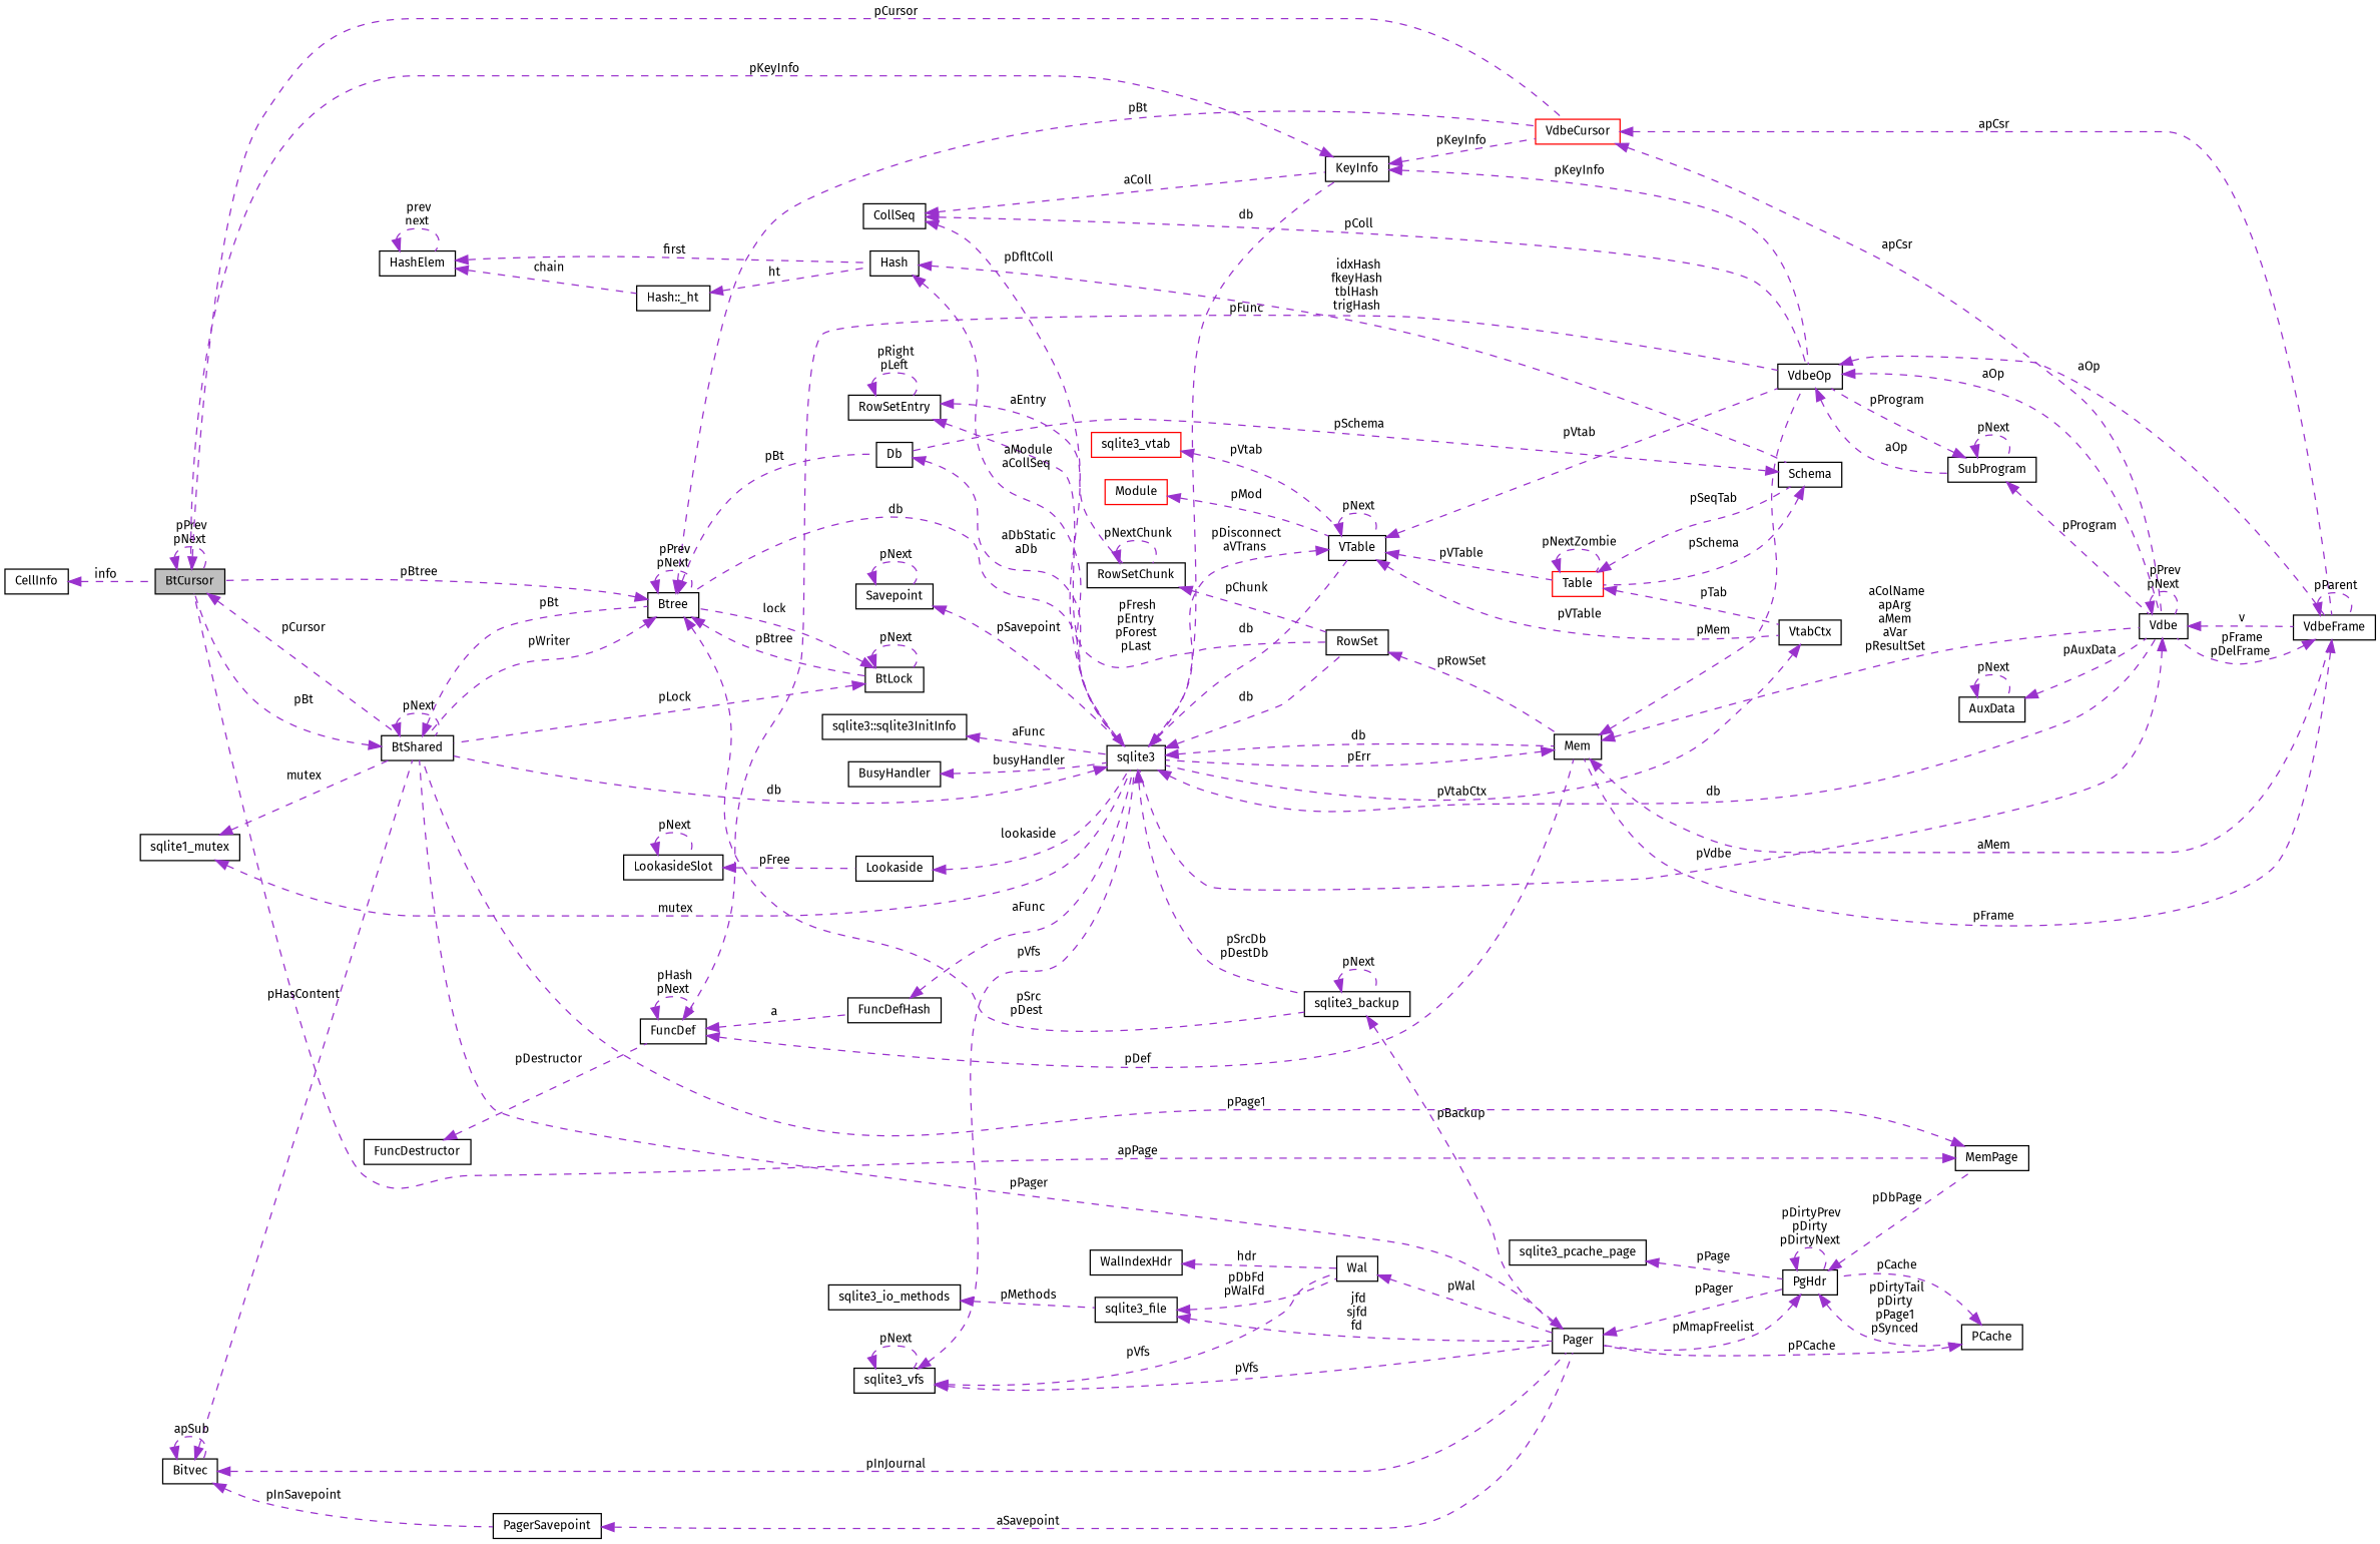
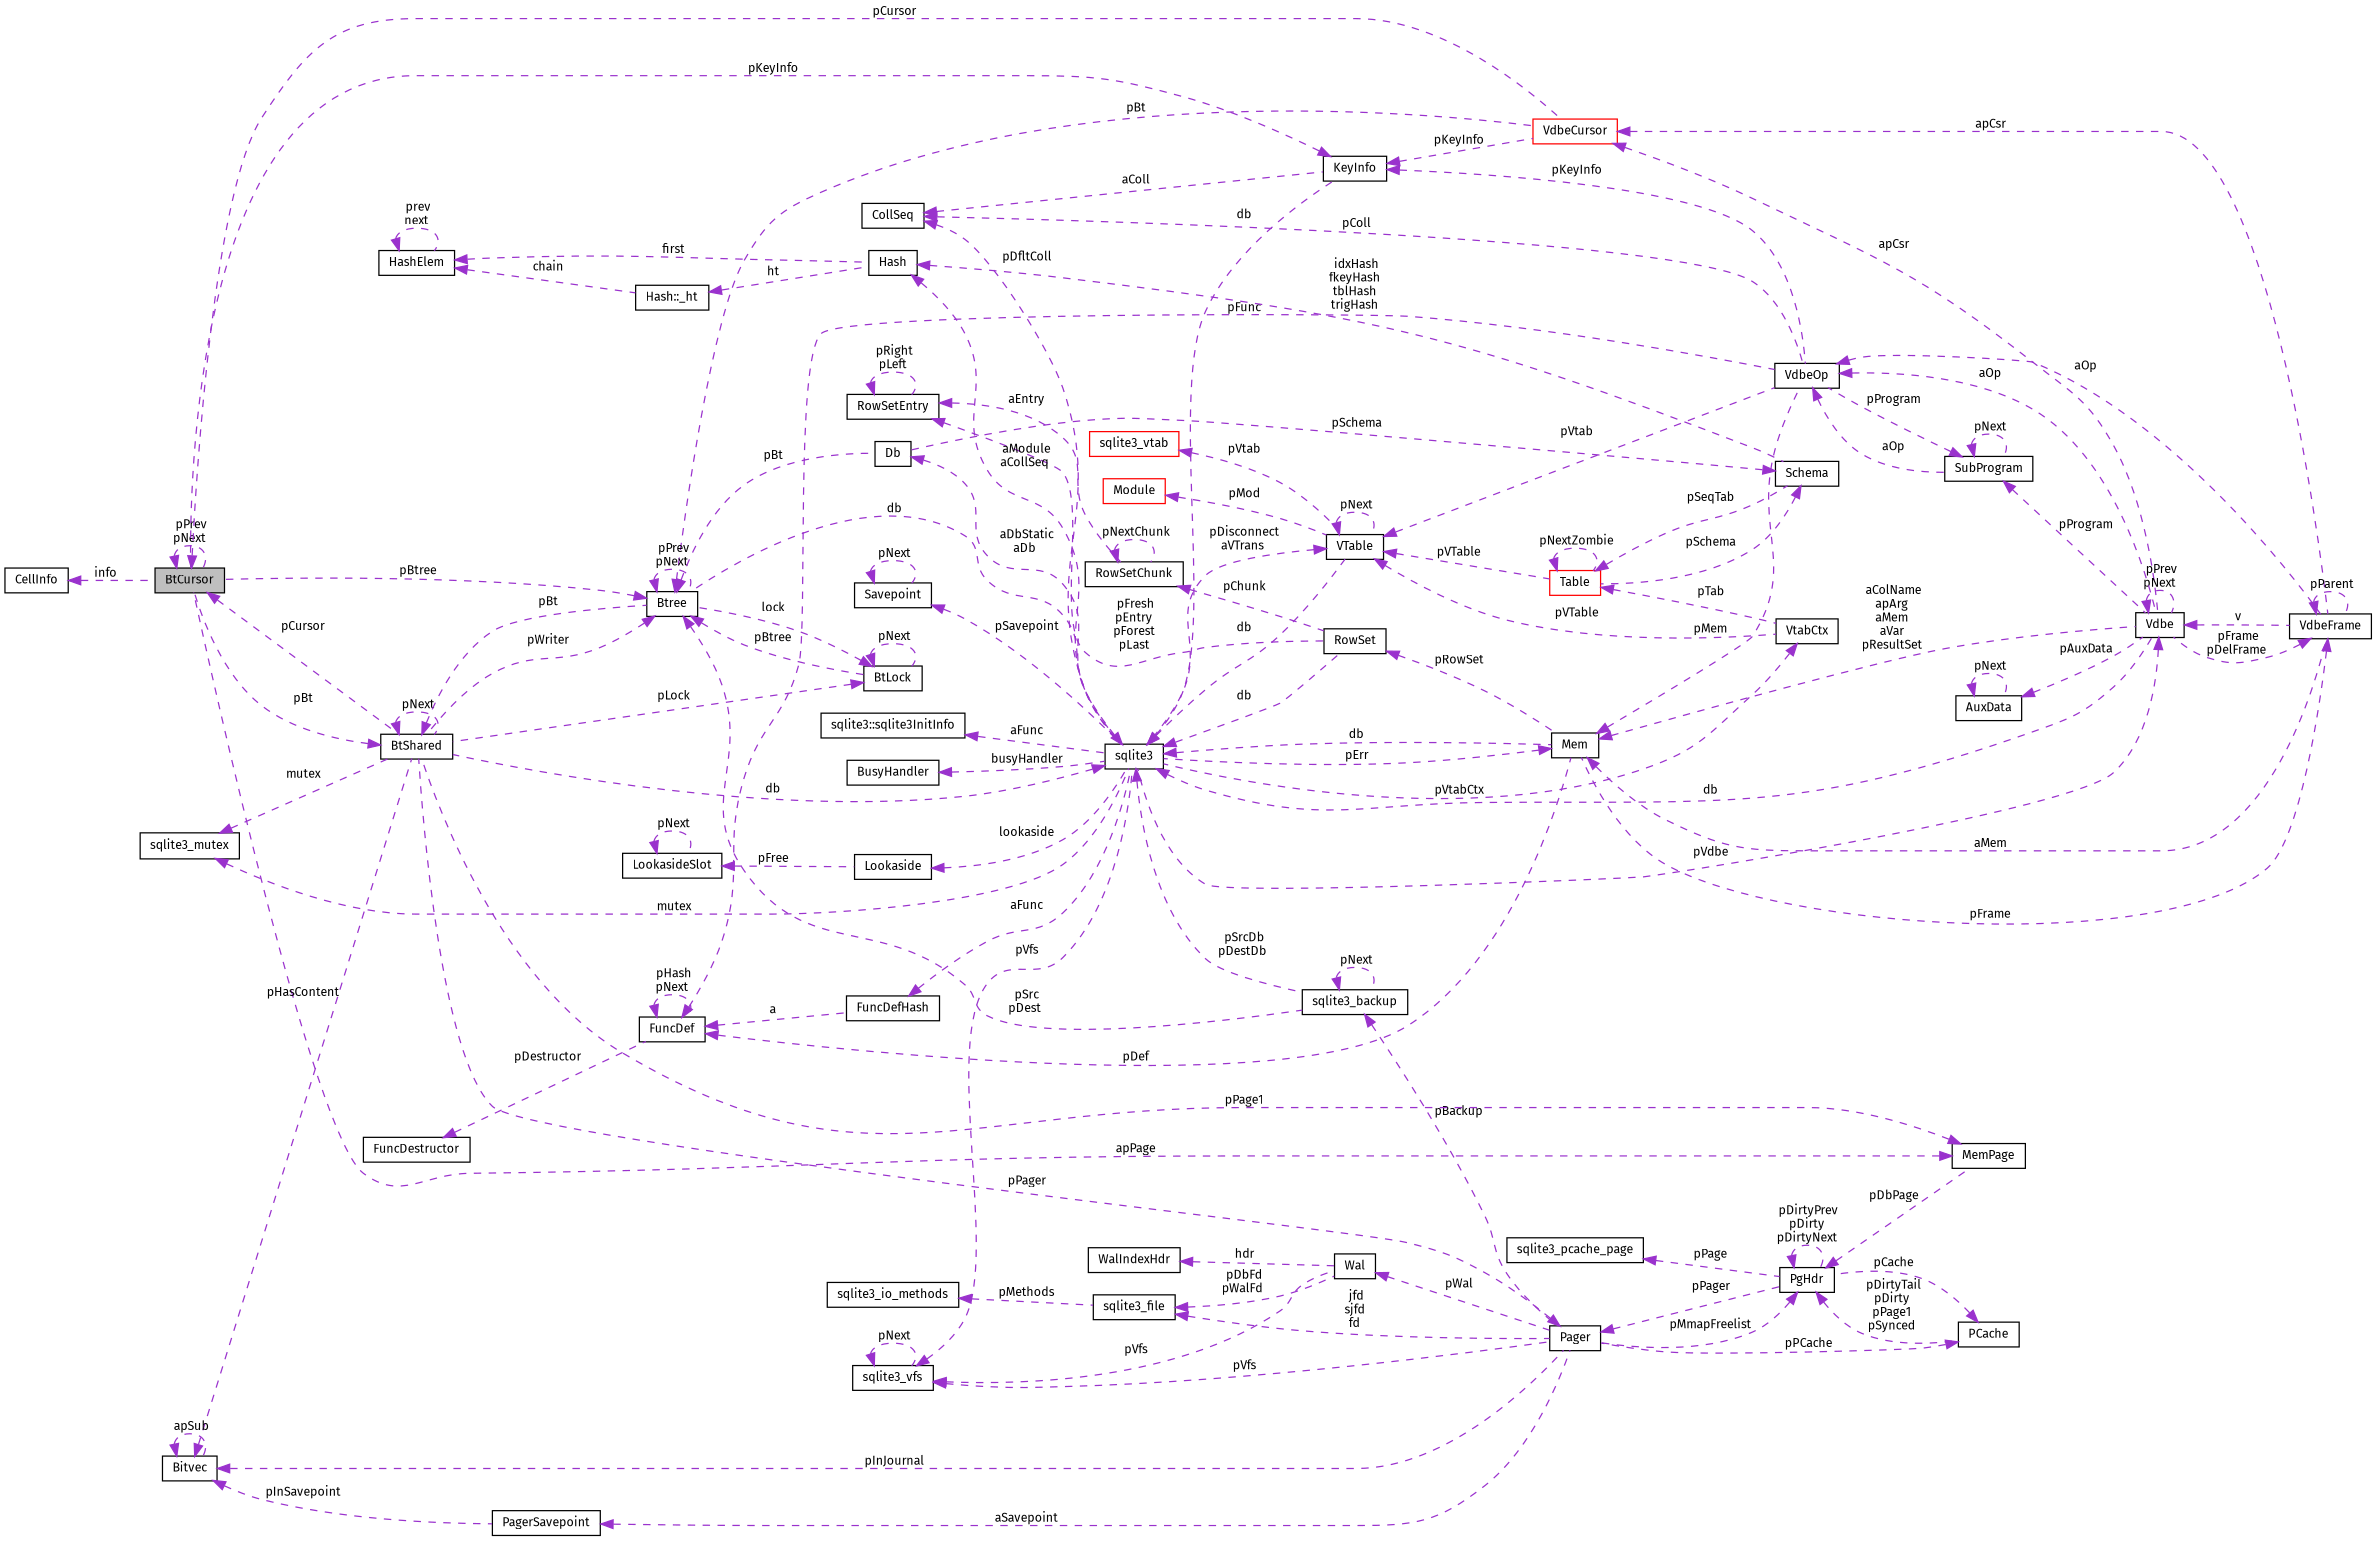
  digraph {
    fontname="Fira Sans"
    rankdir=LR
    node [color=black fillcolor=white fontname="Fira Sans" fontsize=10 shape=record style=filled]
    edge [color=darkorchid3 dir=back fontname="Fira Sans" fontsize=10 labelfontname=Helvetica labelfontsize=10 style=dashed]
    n1 [fillcolor=grey75 fontcolor=black height=0.2 label=BtCursor width=0.4]
    n2 [height=0.2 label=BtShared width=0.4]
    n3 [color=red height=0.2 label=VdbeCursor width=0.4]
    n4 [height=0.2 label=Btree width=0.4]
    n5 [height=0.2 label=Vdbe width=0.4]
    n6 [height=0.2 label=VdbeFrame width=0.4]
    n7 [height=0.2 label=CellInfo width=0.4]
    n8 [height=0.2 label=sqlite3_backup width=0.4]
    n9 [height=0.2 label=BtLock width=0.4]
    n10 [height=0.2 label=Db width=0.4]
    n11 [height=0.2 label=MemPage width=0.4]
    n12 [height=0.2 label=sqlite3 width=0.4]
    n13 [height=0.2 label=Mem width=0.4]
    n14 [height=0.2 label=VTable width=0.4]
    n15 [height=0.2 label=KeyInfo width=0.4]
    n16 [height=0.2 label=RowSet width=0.4]
    n17 [height=0.2 label=VdbeOp width=0.4]
    n18 [height=0.2 label=VtabCtx width=0.4]
    n19 [color=red height=0.2 label=Table width=0.4]
    n20 [height=0.2 label=Pager width=0.4]
    n21 [height=0.2 label=SubProgram width=0.4]
    n22 [height=0.2 label=AuxData width=0.4]
    n23 [height=0.2 label=CollSeq width=0.4]
    n24 [height=0.2 label=Schema width=0.4]
    n25 [color=red height=0.2 label=Module width=0.4]
    n26 [color=red height=0.2 label=sqlite3_vtab width=0.4]
    n27 [height=0.2 label=FuncDef width=0.4]
    n28 [height=0.2 label=FuncDefHash width=0.4]
    n29 [height=0.2 label=FuncDestructor width=0.4]
    n30 [height=0.2 label=RowSetChunk width=0.4]
    n31 [height=0.2 label=RowSetEntry width=0.4]
    n32 [height=0.2 label=Savepoint width=0.4]
    n33 [height=0.2 label=Lookaside width=0.4]
    n34 [height=0.2 label=LookasideSlot width=0.4]
-   n35 [height=0.2 label=sqlite1_mutex width=0.4]
+   n35 [height=0.2 label=sqlite3_mutex width=0.4]
    n36 [height=0.2 label=sqlite3_vfs width=0.4]
    n37 [height=0.2 label=Wal width=0.4]
    n38 [height=0.2 label=PgHdr width=0.4]
    n39 [height=0.2 label="sqlite3::sqlite3InitInfo" width=0.4]
    n40 [height=0.2 label=BusyHandler width=0.4]
    n41 [height=0.2 label=Hash width=0.4]
    n42 [height=0.2 label="Hash::_ht" width=0.4]
    n43 [height=0.2 label=HashElem width=0.4]
    n44 [height=0.2 label=Bitvec width=0.4]
    n45 [height=0.2 label=PagerSavepoint width=0.4]
    n46 [height=0.2 label=PCache width=0.4]
    n47 [height=0.2 label=sqlite3_pcache_page width=0.4]
    n48 [height=0.2 label=sqlite3_file width=0.4]
    n49 [height=0.2 label=sqlite3_io_methods width=0.4]
    n50 [height=0.2 label=WalIndexHdr width=0.4]
    n1 -> n1 [label=" pPrev\npNext"]
    n1 -> n2 [label=" pCursor"]
    n1 -> n3 [label=" pCursor"]
    n2 -> n1 [label=" pBt"]
    n2 -> n2 [label=" pNext"]
    n2 -> n4 [label=" pBt"]
    n3 -> n5 [label=" apCsr"]
    n3 -> n6 [label=" apCsr"]
    n4 -> n1 [label=" pBtree"]
    n4 -> n2 [label=" pWriter"]
    n4 -> n3 [label=" pBt"]
    n4 -> n4 [label=" pPrev\npNext"]
    n4 -> n8 [label=" pSrc\npDest"]
    n4 -> n9 [label=" pBtree"]
    n4 -> n10 [label=" pBt"]
    n5 -> n5 [label=" pPrev\npNext"]
    n5 -> n6 [label=" v"]
    n5 -> n12 [label=" pVdbe"]
    n6 -> n5 [label=" pFrame\npDelFrame"]
    n6 -> n6 [label=" pParent"]
    n6 -> n13 [label=" pFrame"]
    n7 -> n1 [label=" info"]
    n8 -> n8 [label=" pNext"]
    n8 -> n20 [label=" pBackup"]
    n9 -> n2 [label=" pLock"]
    n9 -> n4 [label=" lock"]
    n9 -> n9 [label=" pNext"]
    n10 -> n12 [label=" aDbStatic\naDb"]
    n11 -> n1 [label=" apPage"]
    n11 -> n2 [label=" pPage1"]
    n12 -> n2 [label=" db"]
    n12 -> n4 [label=" db"]
    n12 -> n5 [label=" db"]
    n12 -> n8 [label=" pSrcDb\npDestDb"]
    n12 -> n13 [label=" db"]
    n12 -> n14 [label=" db"]
    n12 -> n15 [label=" db"]
    n12 -> n16 [label=" db"]
    n13 -> n5 [label=" aColName\napArg\naMem\naVar\npResultSet"]
    n13 -> n6 [label=" aMem"]
    n13 -> n12 [label=" pErr"]
    n13 -> n17 [label=" pMem"]
    n14 -> n12 [label=" pDisconnect\naVTrans"]
    n14 -> n14 [label=" pNext"]
    n14 -> n17 [label=" pVtab"]
    n14 -> n18 [label=" pVTable"]
    n14 -> n19 [label=" pVTable"]
    n15 -> n1 [label=" pKeyInfo"]
    n15 -> n3 [label=" pKeyInfo"]
    n15 -> n17 [label=" pKeyInfo"]
    n16 -> n13 [label=" pRowSet"]
    n17 -> n5 [label=" aOp"]
    n17 -> n6 [label=" aOp"]
    n17 -> n21 [label=" aOp"]
    n18 -> n12 [label=" pVtabCtx"]
    n19 -> n18 [label=" pTab"]
    n19 -> n19 [label=" pNextZombie"]
    n19 -> n24 [label=" pSeqTab"]
    n20 -> n2 [label=" pPager"]
    n20 -> n38 [label=" pPager"]
    n21 -> n5 [label=" pProgram"]
    n21 -> n17 [label=" pProgram"]
    n21 -> n21 [label=" pNext"]
    n22 -> n5 [label=" pAuxData"]
    n22 -> n22 [label=" pNext"]
    n23 -> n12 [label=" pDfltColl"]
    n23 -> n15 [label=" aColl"]
    n23 -> n17 [label=" pColl"]
    n24 -> n10 [label=" pSchema"]
    n24 -> n19 [label=" pSchema"]
    n25 -> n14 [label=" pMod"]
    n26 -> n14 [label=" pVtab"]
    n27 -> n13 [label=" pDef"]
    n27 -> n17 [label=" pFunc"]
    n27 -> n27 [label=" pHash\npNext"]
    n27 -> n28 [label=" a"]
    n28 -> n12 [label=" aFunc"]
    n29 -> n27 [label=" pDestructor"]
    n30 -> n16 [label=" pChunk"]
    n30 -> n30 [label=" pNextChunk"]
    n31 -> n16 [label=" pFresh\npEntry\npForest\npLast"]
    n31 -> n30 [label=" aEntry"]
    n31 -> n31 [label=" pRight\npLeft"]
    n32 -> n12 [label=" pSavepoint"]
    n32 -> n32 [label=" pNext"]
    n33 -> n12 [label=" lookaside"]
    n34 -> n33 [label=" pFree"]
    n34 -> n34 [label=" pNext"]
    n35 -> n2 [label=" mutex"]
    n35 -> n12 [label=" mutex"]
    n36 -> n12 [label=" pVfs"]
    n36 -> n20 [label=" pVfs"]
    n36 -> n36 [label=" pNext"]
    n36 -> n37 [label=" pVfs"]
    n37 -> n20 [label=" pWal"]
    n38 -> n11 [label=" pDbPage"]
    n38 -> n20 [label=" pMmapFreelist"]
    n38 -> n38 [label=" pDirtyPrev\npDirty\npDirtyNext"]
    n38 -> n46 [label=" pDirtyTail\npDirty\npPage1\npSynced"]
    n39 -> n12 [label=" aFunc"]
    n40 -> n12 [label=" busyHandler"]
    n41 -> n12 [label=" aModule\naCollSeq"]
    n41 -> n24 [label=" idxHash\nfkeyHash\ntblHash\ntrigHash"]
    n42 -> n41 [label=" ht"]
    n43 -> n41 [label=" first"]
    n43 -> n42 [label=" chain"]
    n43 -> n43 [label=" prev\nnext"]
    n44 -> n2 [label=" pHasContent"]
    n44 -> n20 [label=" pInJournal"]
    n44 -> n44 [label=" apSub"]
    n44 -> n45 [label=" pInSavepoint"]
    n45 -> n20 [label=" aSavepoint"]
    n46 -> n20 [label=" pPCache"]
    n46 -> n38 [label=" pCache"]
    n47 -> n38 [label=" pPage"]
    n48 -> n20 [label=" jfd\nsjfd\nfd"]
    n48 -> n37 [label=" pDbFd\npWalFd"]
    n49 -> n48 [label=" pMethods"]
    n50 -> n37 [label=" hdr"]
  }
